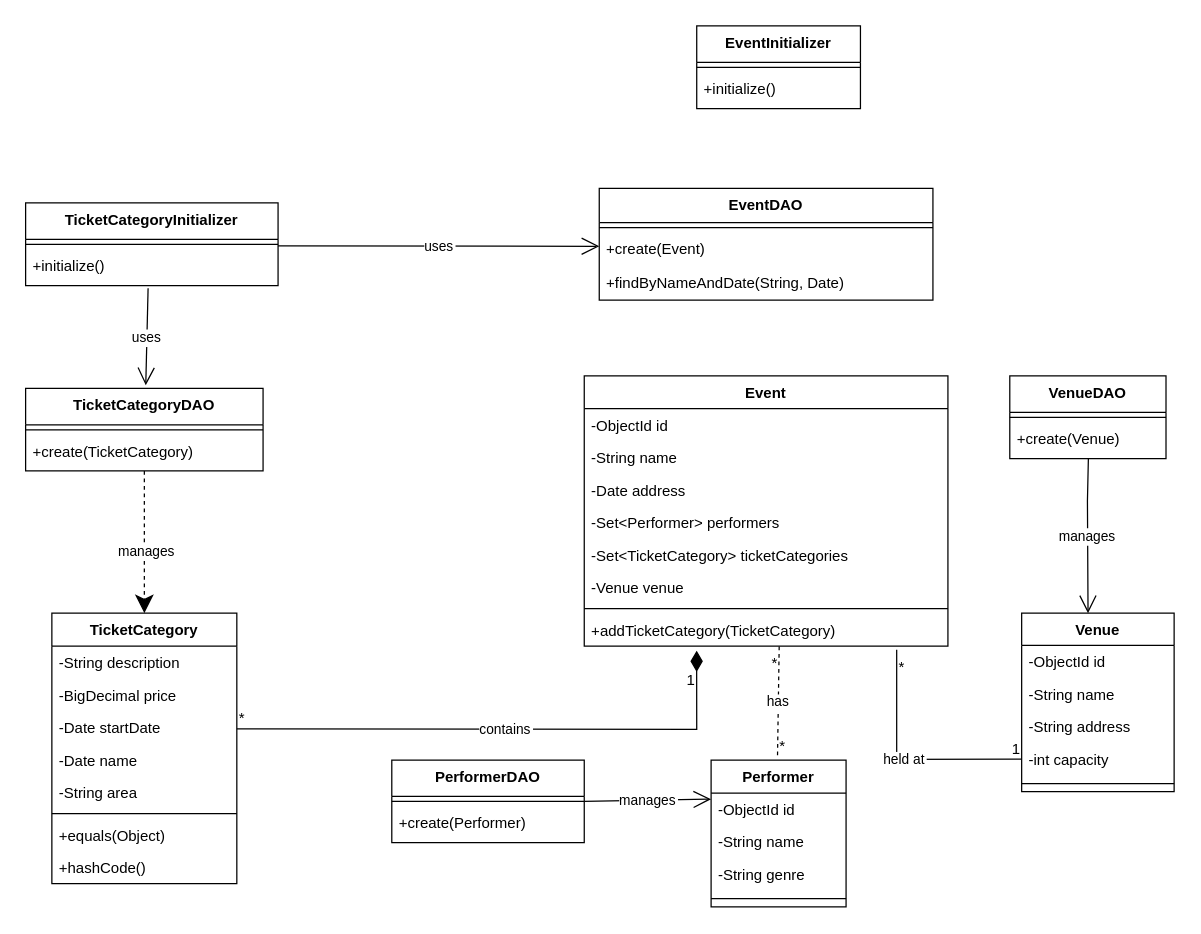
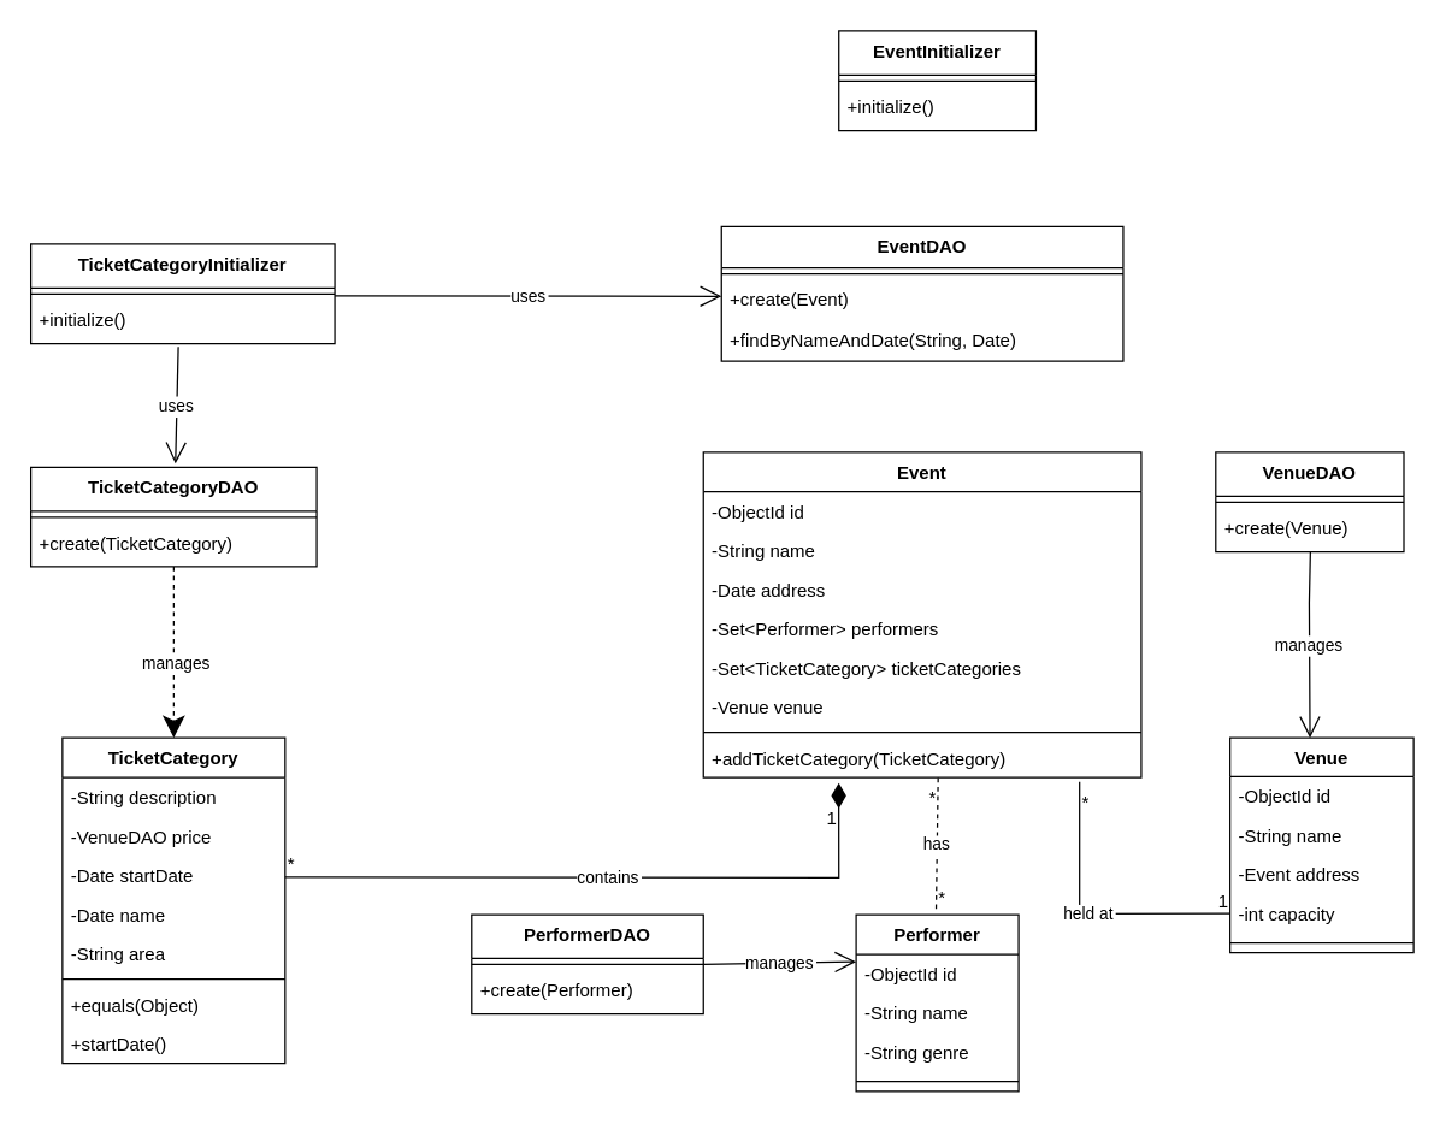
  <mxCell id="0" />
  <mxCell id="1" parent="0" />
  <mxCell id="2" value="Event" style="swimlane;fontStyle=1;align=center;verticalAlign=top;childLayout=stackLayout;horizontal=1;startSize=26.375;horizontalStack=0;resizeParent=1;resizeParentMax=0;resizeLast=0;collapsible=0;marginBottom=0;" vertex="1" parent="1"><mxGeometry x="467" y="300" width="291" height="216.375" as="geometry" /></mxCell>
  <mxCell id="3" value="-ObjectId id" style="text;strokeColor=none;fillColor=none;align=left;verticalAlign=top;spacingLeft=4;spacingRight=4;overflow=hidden;rotatable=0;points=[[0,0.5],[1,0.5]];portConstraint=eastwest;" vertex="1" parent="2"><mxGeometry y="26.375" width="291" height="26" as="geometry" /></mxCell>
  <mxCell id="4" value="-String name" style="text;strokeColor=none;fillColor=none;align=left;verticalAlign=top;spacingLeft=4;spacingRight=4;overflow=hidden;rotatable=0;points=[[0,0.5],[1,0.5]];portConstraint=eastwest;" vertex="1" parent="2"><mxGeometry y="52.375" width="291" height="26" as="geometry" /></mxCell>
  <mxCell id="5" value="-Date address" style="text;strokeColor=none;fillColor=none;align=left;verticalAlign=top;spacingLeft=4;spacingRight=4;overflow=hidden;rotatable=0;points=[[0,0.5],[1,0.5]];portConstraint=eastwest;" vertex="1" parent="2"><mxGeometry y="78.375" width="291" height="26" as="geometry" /></mxCell>
  <mxCell id="6" value="-Set&lt;Performer&gt; performers" style="text;strokeColor=none;fillColor=none;align=left;verticalAlign=top;spacingLeft=4;spacingRight=4;overflow=hidden;rotatable=0;points=[[0,0.5],[1,0.5]];portConstraint=eastwest;" vertex="1" parent="2"><mxGeometry y="104.375" width="291" height="26" as="geometry" /></mxCell>
  <mxCell id="7" value="-Set&lt;TicketCategory&gt; ticketCategories" style="text;strokeColor=none;fillColor=none;align=left;verticalAlign=top;spacingLeft=4;spacingRight=4;overflow=hidden;rotatable=0;points=[[0,0.5],[1,0.5]];portConstraint=eastwest;" vertex="1" parent="2"><mxGeometry y="130.375" width="291" height="26" as="geometry" /></mxCell>
  <mxCell id="8" value="-Venue venue" style="text;strokeColor=none;fillColor=none;align=left;verticalAlign=top;spacingLeft=4;spacingRight=4;overflow=hidden;rotatable=0;points=[[0,0.5],[1,0.5]];portConstraint=eastwest;" vertex="1" parent="2"><mxGeometry y="156.375" width="291" height="26" as="geometry" /></mxCell>
  <mxCell id="9" style="line;strokeWidth=1;fillColor=none;align=left;verticalAlign=middle;spacingTop=-1;spacingLeft=3;spacingRight=3;rotatable=0;labelPosition=right;points=[];portConstraint=eastwest;strokeColor=inherit;" vertex="1" parent="2"><mxGeometry y="182.375" width="291" height="8" as="geometry" /></mxCell>
  <mxCell id="10" value="+addTicketCategory(TicketCategory)" style="text;strokeColor=none;fillColor=none;align=left;verticalAlign=top;spacingLeft=4;spacingRight=4;overflow=hidden;rotatable=0;points=[[0,0.5],[1,0.5]];portConstraint=eastwest;" vertex="1" parent="2"><mxGeometry y="190.375" width="291" height="26" as="geometry" /></mxCell>
  <mxCell id="11" value="TicketCategory" style="swimlane;fontStyle=1;align=center;verticalAlign=top;childLayout=stackLayout;horizontal=1;startSize=26.375;horizontalStack=0;resizeParent=1;resizeParentMax=0;resizeLast=0;collapsible=0;marginBottom=0;" vertex="1" parent="1"><mxGeometry x="41" y="490" width="148" height="216.375" as="geometry" /></mxCell>
  <mxCell id="12" value="-String description" style="text;strokeColor=none;fillColor=none;align=left;verticalAlign=top;spacingLeft=4;spacingRight=4;overflow=hidden;rotatable=0;points=[[0,0.5],[1,0.5]];portConstraint=eastwest;" vertex="1" parent="11"><mxGeometry y="26.375" width="148" height="26" as="geometry" /></mxCell>
- <mxCell id="13" value="-BigDecimal price" style="text;strokeColor=none;fillColor=none;align=left;verticalAlign=top;spacingLeft=4;spacingRight=4;overflow=hidden;rotatable=0;points=[[0,0.5],[1,0.5]];portConstraint=eastwest;" vertex="1" parent="11"><mxGeometry y="52.375" width="148" height="26" as="geometry" /></mxCell>
+ <mxCell id="13" value="-VenueDAO price" style="text;strokeColor=none;fillColor=none;align=left;verticalAlign=top;spacingLeft=4;spacingRight=4;overflow=hidden;rotatable=0;points=[[0,0.5],[1,0.5]];portConstraint=eastwest;" vertex="1" parent="11"><mxGeometry y="52.375" width="148" height="26" as="geometry" /></mxCell>
  <mxCell id="14" value="-Date startDate" style="text;strokeColor=none;fillColor=none;align=left;verticalAlign=top;spacingLeft=4;spacingRight=4;overflow=hidden;rotatable=0;points=[[0,0.5],[1,0.5]];portConstraint=eastwest;" vertex="1" parent="11"><mxGeometry y="78.375" width="148" height="26" as="geometry" /></mxCell>
  <mxCell id="15" value="-Date name" style="text;strokeColor=none;fillColor=none;align=left;verticalAlign=top;spacingLeft=4;spacingRight=4;overflow=hidden;rotatable=0;points=[[0,0.5],[1,0.5]];portConstraint=eastwest;" vertex="1" parent="11"><mxGeometry y="104.375" width="148" height="26" as="geometry" /></mxCell>
  <mxCell id="16" value="-String area" style="text;strokeColor=none;fillColor=none;align=left;verticalAlign=top;spacingLeft=4;spacingRight=4;overflow=hidden;rotatable=0;points=[[0,0.5],[1,0.5]];portConstraint=eastwest;" vertex="1" parent="11"><mxGeometry y="130.375" width="148" height="26" as="geometry" /></mxCell>
  <mxCell id="17" style="line;strokeWidth=1;fillColor=none;align=left;verticalAlign=middle;spacingTop=-1;spacingLeft=3;spacingRight=3;rotatable=0;labelPosition=right;points=[];portConstraint=eastwest;strokeColor=inherit;" vertex="1" parent="11"><mxGeometry y="156.375" width="148" height="8" as="geometry" /></mxCell>
  <mxCell id="18" value="+equals(Object)" style="text;strokeColor=none;fillColor=none;align=left;verticalAlign=top;spacingLeft=4;spacingRight=4;overflow=hidden;rotatable=0;points=[[0,0.5],[1,0.5]];portConstraint=eastwest;" vertex="1" parent="11"><mxGeometry y="164.375" width="148" height="26" as="geometry" /></mxCell>
- <mxCell id="19" value="+hashCode()" style="text;strokeColor=none;fillColor=none;align=left;verticalAlign=top;spacingLeft=4;spacingRight=4;overflow=hidden;rotatable=0;points=[[0,0.5],[1,0.5]];portConstraint=eastwest;" vertex="1" parent="11"><mxGeometry y="190.375" width="148" height="26" as="geometry" /></mxCell>
+ <mxCell id="19" value="+startDate()" style="text;strokeColor=none;fillColor=none;align=left;verticalAlign=top;spacingLeft=4;spacingRight=4;overflow=hidden;rotatable=0;points=[[0,0.5],[1,0.5]];portConstraint=eastwest;" vertex="1" parent="11"><mxGeometry y="190.375" width="148" height="26" as="geometry" /></mxCell>
  <mxCell id="20" value="Performer" style="swimlane;fontStyle=1;align=center;verticalAlign=top;childLayout=stackLayout;horizontal=1;startSize=26.444;horizontalStack=0;resizeParent=1;resizeParentMax=0;resizeLast=0;collapsible=0;marginBottom=0;" vertex="1" parent="1"><mxGeometry x="568.5" y="607.45" width="108" height="117.444" as="geometry" /></mxCell>
  <mxCell id="21" value="-ObjectId id" style="text;strokeColor=none;fillColor=none;align=left;verticalAlign=top;spacingLeft=4;spacingRight=4;overflow=hidden;rotatable=0;points=[[0,0.5],[1,0.5]];portConstraint=eastwest;" vertex="1" parent="20"><mxGeometry y="26.444" width="108" height="26" as="geometry" /></mxCell>
  <mxCell id="22" value="-String name" style="text;strokeColor=none;fillColor=none;align=left;verticalAlign=top;spacingLeft=4;spacingRight=4;overflow=hidden;rotatable=0;points=[[0,0.5],[1,0.5]];portConstraint=eastwest;" vertex="1" parent="20"><mxGeometry y="52.444" width="108" height="26" as="geometry" /></mxCell>
  <mxCell id="23" value="-String genre" style="text;strokeColor=none;fillColor=none;align=left;verticalAlign=top;spacingLeft=4;spacingRight=4;overflow=hidden;rotatable=0;points=[[0,0.5],[1,0.5]];portConstraint=eastwest;" vertex="1" parent="20"><mxGeometry y="78.444" width="108" height="26" as="geometry" /></mxCell>
  <mxCell id="24" style="line;strokeWidth=1;fillColor=none;align=left;verticalAlign=middle;spacingTop=-1;spacingLeft=3;spacingRight=3;rotatable=0;labelPosition=right;points=[];portConstraint=eastwest;strokeColor=inherit;" vertex="1" parent="20"><mxGeometry y="104.444" width="108" height="13" as="geometry" /></mxCell>
  <mxCell id="25" value="Venue" style="swimlane;fontStyle=1;align=center;verticalAlign=top;childLayout=stackLayout;horizontal=1;startSize=25.818;horizontalStack=0;resizeParent=1;resizeParentMax=0;resizeLast=0;collapsible=0;marginBottom=0;" vertex="1" parent="1"><mxGeometry x="817" y="490" width="122" height="142.818" as="geometry" /></mxCell>
  <mxCell id="26" value="-ObjectId id" style="text;strokeColor=none;fillColor=none;align=left;verticalAlign=top;spacingLeft=4;spacingRight=4;overflow=hidden;rotatable=0;points=[[0,0.5],[1,0.5]];portConstraint=eastwest;" vertex="1" parent="25"><mxGeometry y="25.818" width="122" height="26" as="geometry" /></mxCell>
  <mxCell id="27" value="-String name" style="text;strokeColor=none;fillColor=none;align=left;verticalAlign=top;spacingLeft=4;spacingRight=4;overflow=hidden;rotatable=0;points=[[0,0.5],[1,0.5]];portConstraint=eastwest;" vertex="1" parent="25"><mxGeometry y="51.818" width="122" height="26" as="geometry" /></mxCell>
- <mxCell id="28" value="-String address" style="text;strokeColor=none;fillColor=none;align=left;verticalAlign=top;spacingLeft=4;spacingRight=4;overflow=hidden;rotatable=0;points=[[0,0.5],[1,0.5]];portConstraint=eastwest;" vertex="1" parent="25"><mxGeometry y="77.818" width="122" height="26" as="geometry" /></mxCell>
+ <mxCell id="28" value="-Event address" style="text;strokeColor=none;fillColor=none;align=left;verticalAlign=top;spacingLeft=4;spacingRight=4;overflow=hidden;rotatable=0;points=[[0,0.5],[1,0.5]];portConstraint=eastwest;" vertex="1" parent="25"><mxGeometry y="77.818" width="122" height="26" as="geometry" /></mxCell>
  <mxCell id="29" value="-int capacity" style="text;strokeColor=none;fillColor=none;align=left;verticalAlign=top;spacingLeft=4;spacingRight=4;overflow=hidden;rotatable=0;points=[[0,0.5],[1,0.5]];portConstraint=eastwest;" vertex="1" parent="25"><mxGeometry y="103.818" width="122" height="26" as="geometry" /></mxCell>
  <mxCell id="30" style="line;strokeWidth=1;fillColor=none;align=left;verticalAlign=middle;spacingTop=-1;spacingLeft=3;spacingRight=3;rotatable=0;labelPosition=right;points=[];portConstraint=eastwest;strokeColor=inherit;" vertex="1" parent="25"><mxGeometry y="129.818" width="122" height="13" as="geometry" /></mxCell>
  <mxCell id="31" value="EventDAO" style="swimlane;fontStyle=1;align=center;verticalAlign=top;childLayout=stackLayout;horizontal=1;startSize=27.429;horizontalStack=0;resizeParent=1;resizeParentMax=0;resizeLast=0;collapsible=0;marginBottom=0;" vertex="1" parent="1"><mxGeometry x="479" y="150" width="267" height="89.429" as="geometry" /></mxCell>
  <mxCell id="32" style="line;strokeWidth=1;fillColor=none;align=left;verticalAlign=middle;spacingTop=-1;spacingLeft=3;spacingRight=3;rotatable=0;labelPosition=right;points=[];portConstraint=eastwest;strokeColor=inherit;" vertex="1" parent="31"><mxGeometry y="27.429" width="267" height="8" as="geometry" /></mxCell>
  <mxCell id="33" value="+create(Event)" style="text;strokeColor=none;fillColor=none;align=left;verticalAlign=top;spacingLeft=4;spacingRight=4;overflow=hidden;rotatable=0;points=[[0,0.5],[1,0.5]];portConstraint=eastwest;" vertex="1" parent="31"><mxGeometry y="35.429" width="267" height="27" as="geometry" /></mxCell>
  <mxCell id="34" value="+findByNameAndDate(String, Date)" style="text;strokeColor=none;fillColor=none;align=left;verticalAlign=top;spacingLeft=4;spacingRight=4;overflow=hidden;rotatable=0;points=[[0,0.5],[1,0.5]];portConstraint=eastwest;" vertex="1" parent="31"><mxGeometry y="62.429" width="267" height="27" as="geometry" /></mxCell>
  <mxCell id="35" value="TicketCategoryDAO" style="swimlane;fontStyle=1;align=center;verticalAlign=top;childLayout=stackLayout;horizontal=1;startSize=29.2;horizontalStack=0;resizeParent=1;resizeParentMax=0;resizeLast=0;collapsible=0;marginBottom=0;" vertex="1" parent="1"><mxGeometry x="20" y="310" width="190" height="66.2" as="geometry" /></mxCell>
  <mxCell id="36" style="line;strokeWidth=1;fillColor=none;align=left;verticalAlign=middle;spacingTop=-1;spacingLeft=3;spacingRight=3;rotatable=0;labelPosition=right;points=[];portConstraint=eastwest;strokeColor=inherit;" vertex="1" parent="35"><mxGeometry y="29.2" width="190" height="8" as="geometry" /></mxCell>
  <mxCell id="37" value="+create(TicketCategory)" style="text;strokeColor=none;fillColor=none;align=left;verticalAlign=top;spacingLeft=4;spacingRight=4;overflow=hidden;rotatable=0;points=[[0,0.5],[1,0.5]];portConstraint=eastwest;" vertex="1" parent="35"><mxGeometry y="37.2" width="190" height="29" as="geometry" /></mxCell>
  <mxCell id="38" value="PerformerDAO" style="swimlane;fontStyle=1;align=center;verticalAlign=top;childLayout=stackLayout;horizontal=1;startSize=29.2;horizontalStack=0;resizeParent=1;resizeParentMax=0;resizeLast=0;collapsible=0;marginBottom=0;" vertex="1" parent="1"><mxGeometry x="313" y="607.45" width="154" height="66.2" as="geometry" /></mxCell>
  <mxCell id="39" style="line;strokeWidth=1;fillColor=none;align=left;verticalAlign=middle;spacingTop=-1;spacingLeft=3;spacingRight=3;rotatable=0;labelPosition=right;points=[];portConstraint=eastwest;strokeColor=inherit;" vertex="1" parent="38"><mxGeometry y="29.2" width="154" height="8" as="geometry" /></mxCell>
  <mxCell id="40" value="+create(Performer)" style="text;strokeColor=none;fillColor=none;align=left;verticalAlign=top;spacingLeft=4;spacingRight=4;overflow=hidden;rotatable=0;points=[[0,0.5],[1,0.5]];portConstraint=eastwest;" vertex="1" parent="38"><mxGeometry y="37.2" width="154" height="29" as="geometry" /></mxCell>
  <mxCell id="41" value="VenueDAO" style="swimlane;fontStyle=1;align=center;verticalAlign=top;childLayout=stackLayout;horizontal=1;startSize=29.2;horizontalStack=0;resizeParent=1;resizeParentMax=0;resizeLast=0;collapsible=0;marginBottom=0;" vertex="1" parent="1"><mxGeometry x="807.5" y="300" width="125" height="66.2" as="geometry" /></mxCell>
  <mxCell id="42" style="line;strokeWidth=1;fillColor=none;align=left;verticalAlign=middle;spacingTop=-1;spacingLeft=3;spacingRight=3;rotatable=0;labelPosition=right;points=[];portConstraint=eastwest;strokeColor=inherit;" vertex="1" parent="41"><mxGeometry y="29.2" width="125" height="8" as="geometry" /></mxCell>
  <mxCell id="43" value="+create(Venue)" style="text;strokeColor=none;fillColor=none;align=left;verticalAlign=top;spacingLeft=4;spacingRight=4;overflow=hidden;rotatable=0;points=[[0,0.5],[1,0.5]];portConstraint=eastwest;" vertex="1" parent="41"><mxGeometry y="37.2" width="125" height="29" as="geometry" /></mxCell>
  <mxCell id="44" value="EventInitializer" style="swimlane;fontStyle=1;align=center;verticalAlign=top;childLayout=stackLayout;horizontal=1;startSize=29.2;horizontalStack=0;resizeParent=1;resizeParentMax=0;resizeLast=0;collapsible=0;marginBottom=0;" vertex="1" parent="1"><mxGeometry x="557" y="20" width="131" height="66.2" as="geometry" /></mxCell>
  <mxCell id="45" style="line;strokeWidth=1;fillColor=none;align=left;verticalAlign=middle;spacingTop=-1;spacingLeft=3;spacingRight=3;rotatable=0;labelPosition=right;points=[];portConstraint=eastwest;strokeColor=inherit;" vertex="1" parent="44"><mxGeometry y="29.2" width="131" height="8" as="geometry" /></mxCell>
  <mxCell id="46" value="+initialize()" style="text;strokeColor=none;fillColor=none;align=left;verticalAlign=top;spacingLeft=4;spacingRight=4;overflow=hidden;rotatable=0;points=[[0,0.5],[1,0.5]];portConstraint=eastwest;" vertex="1" parent="44"><mxGeometry y="37.2" width="131" height="29" as="geometry" /></mxCell>
  <mxCell id="47" value="TicketCategoryInitializer" style="swimlane;fontStyle=1;align=center;verticalAlign=top;childLayout=stackLayout;horizontal=1;startSize=29.2;horizontalStack=0;resizeParent=1;resizeParentMax=0;resizeLast=0;collapsible=0;marginBottom=0;" vertex="1" parent="1"><mxGeometry x="20" y="161.61" width="202" height="66.2" as="geometry" /></mxCell>
  <mxCell id="48" style="line;strokeWidth=1;fillColor=none;align=left;verticalAlign=middle;spacingTop=-1;spacingLeft=3;spacingRight=3;rotatable=0;labelPosition=right;points=[];portConstraint=eastwest;strokeColor=inherit;" vertex="1" parent="47"><mxGeometry y="29.2" width="202" height="8" as="geometry" /></mxCell>
  <mxCell id="49" value="+initialize()" style="text;strokeColor=none;fillColor=none;align=left;verticalAlign=top;spacingLeft=4;spacingRight=4;overflow=hidden;rotatable=0;points=[[0,0.5],[1,0.5]];portConstraint=eastwest;" vertex="1" parent="47"><mxGeometry y="37.2" width="202" height="29" as="geometry" /></mxCell>
  <mxCell id="50" value="contains" style="startArrow=diamondThin;startSize=14;startFill=1;endArrow=none;exitX=0.309;exitY=1.139;entryX=0.99;entryY=0.05;rounded=0;exitDx=0;exitDy=0;exitPerimeter=0;" edge="1" parent="1" source="10"><mxGeometry relative="1" as="geometry"><Array as="points"><mxPoint x="557" y="583" /></Array><mxPoint x="467" y="546.001" as="sourcePoint" /><mxPoint x="189" y="582.552" as="targetPoint" /></mxGeometry></mxCell>
  <mxCell id="51" value="1" style="edgeLabel;resizable=0;labelBackgroundColor=none;fontSize=12;align=right;verticalAlign=top;" vertex="1" parent="50"><mxGeometry x="-1" relative="1" as="geometry"><mxPoint y="10" as="offset" /></mxGeometry></mxCell>
  <mxCell id="52" value="*" style="edgeLabel;resizable=0;labelBackgroundColor=none;fontSize=12;align=left;verticalAlign=bottom;" vertex="1" parent="50"><mxGeometry x="1" relative="1" as="geometry" /></mxCell>
  <mxCell id="53" value="has" style="startArrow=none;endArrow=none;exitX=0.536;exitY=1.008;entryX=0.492;entryY=-0.023;rounded=0;exitDx=0;exitDy=0;exitPerimeter=0;entryDx=0;entryDy=0;entryPerimeter=0;dashed=1;" edge="1" parent="1" source="10" target="20"><mxGeometry relative="1" as="geometry"><mxPoint x="649.129" y="516.379" as="sourcePoint" /><mxPoint x="652.88" y="657.68" as="targetPoint" /></mxGeometry></mxCell>
  <mxCell id="54" value="*" style="edgeLabel;resizable=0;labelBackgroundColor=none;fontSize=12;align=right;verticalAlign=top;" vertex="1" parent="53"><mxGeometry x="-1" relative="1" as="geometry" /></mxCell>
  <mxCell id="55" value="*" style="edgeLabel;resizable=0;labelBackgroundColor=none;fontSize=12;align=left;verticalAlign=bottom;" vertex="1" parent="53"><mxGeometry x="1" relative="1" as="geometry" /></mxCell>
  <mxCell id="56" value="held at" style="startArrow=none;endArrow=none;exitX=1;exitY=0.82;entryX=0;entryY=0.5;rounded=0;entryDx=0;entryDy=0;" edge="1" parent="1" target="29"><mxGeometry relative="1" as="geometry"><Array as="points"><mxPoint x="717" y="607" /></Array><mxPoint x="717" y="519.247" as="sourcePoint" /><mxPoint x="773.682" y="607.454" as="targetPoint" /></mxGeometry></mxCell>
  <mxCell id="57" value="*" style="edgeLabel;resizable=0;labelBackgroundColor=none;fontSize=12;align=left;verticalAlign=top;" vertex="1" parent="56"><mxGeometry x="-1" relative="1" as="geometry" /></mxCell>
  <mxCell id="58" value="1" style="edgeLabel;resizable=0;labelBackgroundColor=none;fontSize=12;align=right;verticalAlign=bottom;" vertex="1" parent="56"><mxGeometry x="1" relative="1" as="geometry" /></mxCell>
  <mxCell id="59" value="manages" style="startArrow=none;endArrow=classic;endSize=12;exitX=0.5;exitY=1;entryX=0.5;entryY=0;rounded=0;endFill=1;entryDx=0;entryDy=0;dashed=1;" edge="1" parent="1" source="35" target="11"><mxGeometry x="0.12" y="2" relative="1" as="geometry"><mxPoint as="offset" /></mxGeometry></mxCell>
  <mxCell id="60" value="manages" style="startArrow=none;endArrow=open;endSize=12;exitX=1;exitY=0.5;entryX=0;entryY=0.187;rounded=0;exitDx=0;exitDy=0;entryDx=0;entryDy=0;entryPerimeter=0;" edge="1" parent="1" source="38" target="21"><mxGeometry relative="1" as="geometry" /></mxCell>
  <mxCell id="61" value="manages" style="startArrow=none;endArrow=open;endSize=12;exitX=0.41;exitY=1;entryX=0.34;entryY=0;rounded=0;" edge="1" parent="1"><mxGeometry relative="1" as="geometry"><Array as="points"><mxPoint x="869.63" y="400" /></Array><mxPoint x="870.38" y="366.2" as="sourcePoint" /><mxPoint x="870.11" y="490" as="targetPoint" /></mxGeometry></mxCell>
  <mxCell id="62" value="uses" style="startArrow=none;endArrow=open;endSize=12;exitX=1;exitY=0.85;entryX=0;entryY=0.406;rounded=0;entryDx=0;entryDy=0;entryPerimeter=0;" edge="1" parent="1" target="33"><mxGeometry relative="1" as="geometry"><mxPoint x="222" y="196.09" as="sourcePoint" /><mxPoint x="479" y="129.999" as="targetPoint" /></mxGeometry></mxCell>
  <mxCell id="63" value="uses" style="curved=1;startArrow=none;endArrow=open;endSize=12;entryX=0.506;entryY=-0.036;rounded=0;entryDx=0;entryDy=0;entryPerimeter=0;" edge="1" parent="1" target="35"><mxGeometry relative="1" as="geometry"><Array as="points" /><mxPoint x="118" y="230" as="sourcePoint" /></mxGeometry></mxCell>
